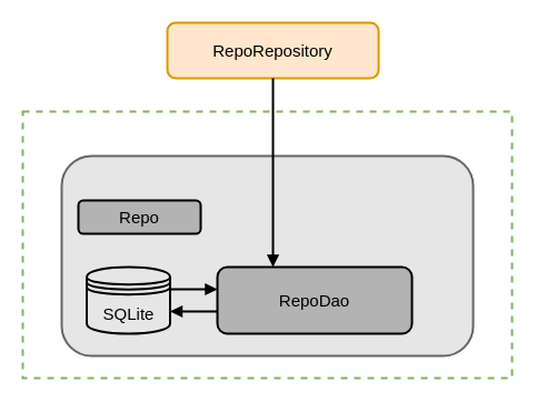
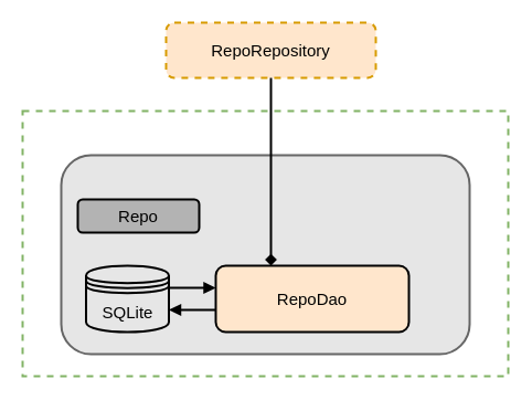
  <mxCell id="0" />
  <mxCell id="1" parent="0" />
  <mxCell id="2" value="" style="rounded=0;whiteSpace=wrap;html=1;dashed=1;strokeWidth=2;perimeterSpacing=0;strokeColor=#82b366;fillColor=none;" parent="1" vertex="1"><mxGeometry x="20" y="100" width="440" height="240" as="geometry" /></mxCell>
- <mxCell id="3" value="&lt;div&gt;&lt;font style=&quot;font-size: 15px&quot; face=&quot;Helvetica&quot;&gt;RepoRepository&lt;/font&gt;&lt;/div&gt;" style="rounded=1;whiteSpace=wrap;html=1;strokeWidth=2;fillColor=#ffe6cc;strokeColor=#d79b00;align=center;verticalAlign=middle;horizontal=1;fontFamily=Helvetica;" parent="1" vertex="1"><mxGeometry x="150" y="20" width="190" height="50" as="geometry" /></mxCell>
+ <mxCell id="3" value="&lt;div&gt;&lt;font style=&quot;font-size: 15px&quot; face=&quot;Helvetica&quot;&gt;RepoRepository&lt;/font&gt;&lt;/div&gt;" style="rounded=1;whiteSpace=wrap;html=1;strokeWidth=2;fillColor=#ffe6cc;strokeColor=#d79b00;align=center;verticalAlign=middle;horizontal=1;fontFamily=Helvetica;dashed=1;" parent="1" vertex="1"><mxGeometry x="150" y="20" width="190" height="50" as="geometry" /></mxCell>
  <mxCell id="4" value="" style="group" vertex="1" connectable="0" parent="1"><mxGeometry x="55" y="140" width="370" height="180" as="geometry" /></mxCell>
  <mxCell id="5" value="" style="rounded=1;whiteSpace=wrap;html=1;fillColor=#E6E6E6;strokeColor=#666666;fontColor=#333333;strokeWidth=2;" parent="4" vertex="1"><mxGeometry width="370" height="180" as="geometry" /></mxCell>
  <mxCell id="6" value="&lt;font style=&quot;font-size: 15px&quot;&gt;SQLite&lt;/font&gt;" style="shape=datastore;whiteSpace=wrap;html=1;strokeWidth=2;fillColor=none;" parent="4" vertex="1"><mxGeometry x="22.5" y="100" width="75" height="60" as="geometry" /></mxCell>
  <mxCell id="7" style="edgeStyle=orthogonalEdgeStyle;rounded=0;orthogonalLoop=1;jettySize=auto;html=1;strokeWidth=2;endArrow=block;endFill=1;" parent="4" source="8" target="6" edge="1"><mxGeometry relative="1" as="geometry"><Array as="points"><mxPoint x="115" y="140" /><mxPoint x="115" y="140" /></Array></mxGeometry></mxCell>
- <mxCell id="8" value="&lt;font style=&quot;font-size: 15px&quot;&gt;RepoDao&lt;/font&gt;" style="rounded=1;whiteSpace=wrap;html=1;strokeWidth=2;fillColor=#B3B3B3;" parent="4" vertex="1"><mxGeometry x="140" y="100" width="175" height="60" as="geometry" /></mxCell>
+ <mxCell id="8" value="&lt;font style=&quot;font-size: 15px&quot;&gt;RepoDao&lt;/font&gt;" style="rounded=1;whiteSpace=wrap;html=1;strokeWidth=2;fillColor=#ffe6cc;" parent="4" vertex="1"><mxGeometry x="140" y="100" width="175" height="60" as="geometry" /></mxCell>
  <mxCell id="9" style="edgeStyle=orthogonalEdgeStyle;rounded=0;orthogonalLoop=1;jettySize=auto;html=1;strokeWidth=2;endArrow=block;endFill=1;" parent="4" source="6" target="8" edge="1"><mxGeometry relative="1" as="geometry"><Array as="points"><mxPoint x="115" y="120" /><mxPoint x="115" y="120" /></Array></mxGeometry></mxCell>
  <mxCell id="10" value="&lt;font style=&quot;font-size: 15px&quot;&gt;Repo&lt;/font&gt;" style="rounded=1;whiteSpace=wrap;html=1;fillColor=#B3B3B3;strokeWidth=2;" parent="4" vertex="1"><mxGeometry x="15" y="40" width="110" height="30" as="geometry" /></mxCell>
- <mxCell id="11" style="edgeStyle=orthogonalEdgeStyle;rounded=0;orthogonalLoop=1;jettySize=auto;html=1;strokeWidth=2;endArrow=block;endFill=1;" parent="1" source="3" target="8" edge="1"><mxGeometry relative="1" as="geometry"><Array as="points"><mxPoint x="245" y="190" /><mxPoint x="245" y="190" /></Array></mxGeometry></mxCell>
+ <mxCell id="11" style="edgeStyle=orthogonalEdgeStyle;rounded=0;orthogonalLoop=1;jettySize=auto;html=1;strokeWidth=2;endArrow=diamond;endFill=1;" parent="1" source="3" target="8" edge="1"><mxGeometry relative="1" as="geometry"><Array as="points"><mxPoint x="245" y="190" /><mxPoint x="245" y="190" /></Array></mxGeometry></mxCell>
